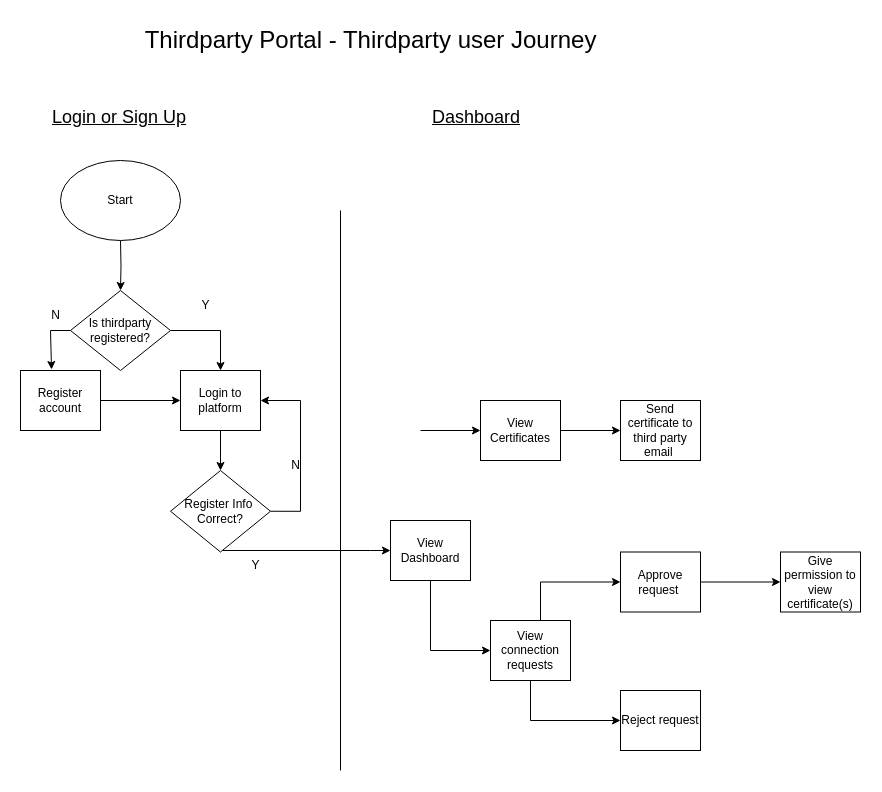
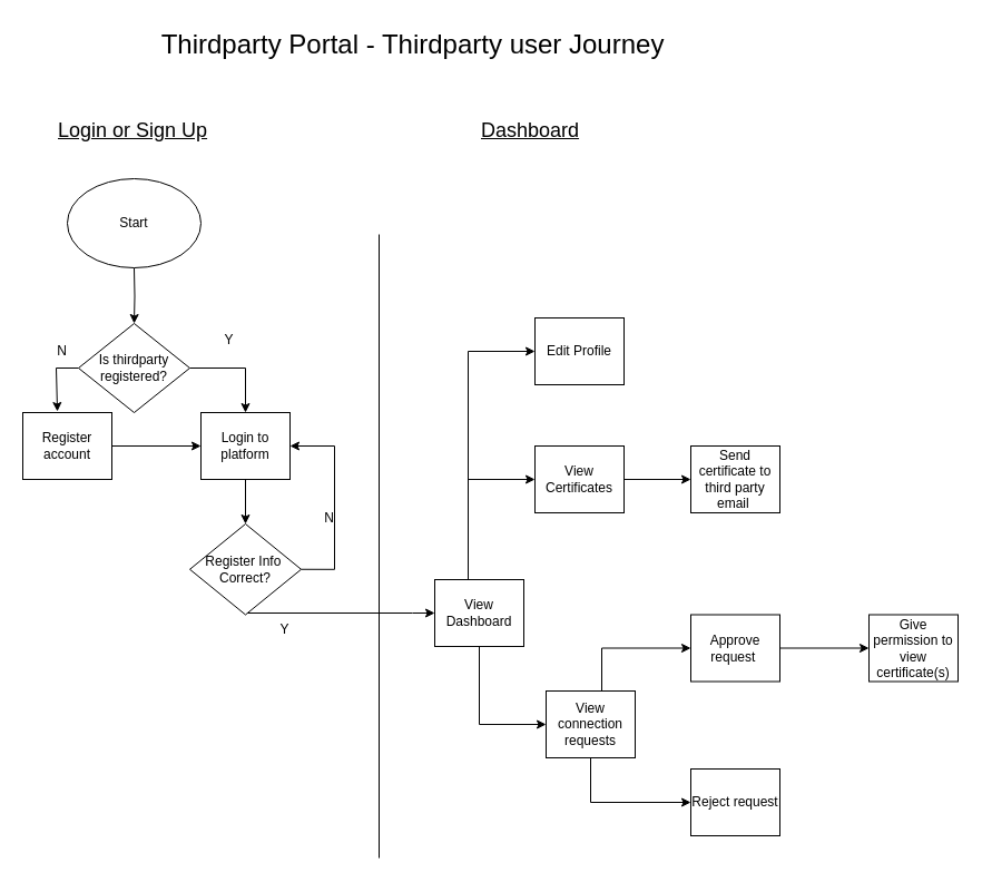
  <mxCell id="0" />
  <mxCell id="1" parent="0" />
  <mxCell id="2" value="&lt;font style=&quot;font-size: 24px;&quot;&gt;Thirdparty Portal - Thirdparty user Journey&lt;/font&gt;" style="text;html=1;align=center;verticalAlign=middle;resizable=0;points=[];autosize=1;strokeColor=none;fillColor=none;" vertex="1" parent="1"><mxGeometry x="130" y="20" width="480" height="40" as="geometry" /></mxCell>
  <mxCell id="3" value="&lt;span style=&quot;color: rgb(0, 0, 0); font-family: Helvetica; font-style: normal; font-variant-ligatures: normal; font-variant-caps: normal; font-weight: 400; letter-spacing: normal; orphans: 2; text-align: center; text-indent: 0px; text-transform: none; widows: 2; word-spacing: 0px; -webkit-text-stroke-width: 0px; white-space: normal; background-color: rgb(251, 251, 251); text-decoration-thickness: initial; text-decoration-style: initial; text-decoration-color: initial; float: none; display: inline !important;&quot;&gt;&lt;font style=&quot;font-size: 18px;&quot;&gt;&lt;u&gt;Login or Sign Up&lt;/u&gt;&lt;/font&gt;&lt;/span&gt;" style="text;whiteSpace=wrap;html=1;" vertex="1" parent="1"><mxGeometry x="50" y="100" width="330" height="40" as="geometry" /></mxCell>
  <mxCell id="4" value="&lt;div style=&quot;text-align: center;&quot;&gt;&lt;span style=&quot;background-color: initial;&quot;&gt;&lt;font style=&quot;font-size: 18px;&quot;&gt;&lt;u&gt;Dashboard&lt;/u&gt;&lt;/font&gt;&lt;/span&gt;&lt;/div&gt;" style="text;whiteSpace=wrap;html=1;" vertex="1" parent="1"><mxGeometry x="430" y="100" width="330" height="40" as="geometry" /></mxCell>
  <mxCell id="5" style="edgeStyle=orthogonalEdgeStyle;rounded=0;orthogonalLoop=1;jettySize=auto;html=1;entryX=0.5;entryY=0;entryDx=0;entryDy=0;" edge="1" parent="1" target="8"><mxGeometry relative="1" as="geometry"><mxPoint x="120" y="240" as="sourcePoint" /></mxGeometry></mxCell>
  <mxCell id="6" style="edgeStyle=orthogonalEdgeStyle;rounded=0;orthogonalLoop=1;jettySize=auto;html=1;entryX=0.388;entryY=-0.017;entryDx=0;entryDy=0;entryPerimeter=0;" edge="1" parent="1" source="8" target="14"><mxGeometry relative="1" as="geometry"><mxPoint x="50" y="370" as="targetPoint" /><Array as="points"><mxPoint x="50" y="330" /></Array></mxGeometry></mxCell>
  <mxCell id="7" style="edgeStyle=orthogonalEdgeStyle;rounded=0;orthogonalLoop=1;jettySize=auto;html=1;entryX=0.5;entryY=0;entryDx=0;entryDy=0;" edge="1" parent="1" source="8" target="16"><mxGeometry relative="1" as="geometry" /></mxCell>
  <mxCell id="8" value="Is thirdparty registered?" style="rhombus;whiteSpace=wrap;html=1;" vertex="1" parent="1"><mxGeometry x="70" y="290" width="100" height="80" as="geometry" /></mxCell>
  <mxCell id="9" style="edgeStyle=orthogonalEdgeStyle;rounded=0;orthogonalLoop=1;jettySize=auto;html=1;entryX=1;entryY=0.5;entryDx=0;entryDy=0;exitX=1;exitY=0.5;exitDx=0;exitDy=0;" edge="1" parent="1" source="11" target="16"><mxGeometry relative="1" as="geometry"><mxPoint x="330" y="390" as="targetPoint" /><mxPoint x="320" y="500.75" as="sourcePoint" /><Array as="points"><mxPoint x="300" y="511" /><mxPoint x="300" y="400" /></Array></mxGeometry></mxCell>
  <mxCell id="10" style="edgeStyle=orthogonalEdgeStyle;rounded=0;orthogonalLoop=1;jettySize=auto;html=1;" edge="1" parent="1" source="11" target="23"><mxGeometry relative="1" as="geometry"><Array as="points"><mxPoint x="370" y="550" /><mxPoint x="370" y="550" /></Array></mxGeometry></mxCell>
  <mxCell id="11" value="Register Info&amp;nbsp;&lt;div&gt;Correct?&lt;/div&gt;" style="rhombus;whiteSpace=wrap;html=1;" vertex="1" parent="1"><mxGeometry x="170" y="470" width="100" height="81.5" as="geometry" /></mxCell>
  <mxCell id="12" style="edgeStyle=orthogonalEdgeStyle;rounded=0;orthogonalLoop=1;jettySize=auto;html=1;" edge="1" parent="1"><mxGeometry relative="1" as="geometry"><mxPoint x="515" y="230" as="targetPoint" /><mxPoint x="515" y="230" as="sourcePoint" /></mxGeometry></mxCell>
  <mxCell id="13" style="edgeStyle=orthogonalEdgeStyle;rounded=0;orthogonalLoop=1;jettySize=auto;html=1;entryX=0;entryY=0.5;entryDx=0;entryDy=0;" edge="1" parent="1" source="14" target="16"><mxGeometry relative="1" as="geometry" /></mxCell>
  <mxCell id="14" value="Register account" style="rounded=0;whiteSpace=wrap;html=1;" vertex="1" parent="1"><mxGeometry x="20" y="370" width="80" height="60" as="geometry" /></mxCell>
  <mxCell id="15" style="edgeStyle=orthogonalEdgeStyle;rounded=0;orthogonalLoop=1;jettySize=auto;html=1;entryX=0.5;entryY=0;entryDx=0;entryDy=0;" edge="1" parent="1" source="16" target="11"><mxGeometry relative="1" as="geometry" /></mxCell>
  <mxCell id="16" value="Login to platform" style="rounded=0;whiteSpace=wrap;html=1;" vertex="1" parent="1"><mxGeometry x="180" y="370" width="80" height="60" as="geometry" /></mxCell>
  <mxCell id="17" value="N" style="text;html=1;align=center;verticalAlign=middle;resizable=0;points=[];autosize=1;strokeColor=none;fillColor=none;" vertex="1" parent="1"><mxGeometry x="40" y="300" width="30" height="30" as="geometry" /></mxCell>
  <mxCell id="18" value="N" style="text;html=1;align=center;verticalAlign=middle;resizable=0;points=[];autosize=1;strokeColor=none;fillColor=none;" vertex="1" parent="1"><mxGeometry x="280" y="450" width="30" height="30" as="geometry" /></mxCell>
  <mxCell id="19" value="Y" style="text;html=1;align=center;verticalAlign=middle;resizable=0;points=[];autosize=1;strokeColor=none;fillColor=none;" vertex="1" parent="1"><mxGeometry x="190" y="290" width="30" height="30" as="geometry" /></mxCell>
  <mxCell id="20" value="" style="endArrow=none;html=1;rounded=0;" edge="1" parent="1"><mxGeometry width="50" height="50" relative="1" as="geometry"><mxPoint x="340" y="770" as="sourcePoint" /><mxPoint x="340" y="210" as="targetPoint" /></mxGeometry></mxCell>
  <mxCell id="21" style="edgeStyle=orthogonalEdgeStyle;rounded=0;orthogonalLoop=1;jettySize=auto;html=1;entryX=0;entryY=0.5;entryDx=0;entryDy=0;" edge="1" parent="1" target="28"><mxGeometry relative="1" as="geometry"><mxPoint x="410" y="570" as="sourcePoint" /><mxPoint x="430" y="670" as="targetPoint" /><Array as="points"><mxPoint x="410" y="571" /><mxPoint x="430" y="571" /><mxPoint x="430" y="650" /></Array></mxGeometry></mxCell>
+ <mxCell id="22" style="edgeStyle=orthogonalEdgeStyle;rounded=0;orthogonalLoop=1;jettySize=auto;html=1;entryX=0;entryY=0.5;entryDx=0;entryDy=0;" edge="1" parent="1" source="23" target="34"><mxGeometry relative="1" as="geometry"><Array as="points"><mxPoint x="420" y="315" /></Array></mxGeometry></mxCell>
  <mxCell id="23" value="View Dashboard" style="rounded=0;whiteSpace=wrap;html=1;" vertex="1" parent="1"><mxGeometry x="390" y="520" width="80" height="60" as="geometry" /></mxCell>
  <mxCell id="24" style="edgeStyle=orthogonalEdgeStyle;rounded=0;orthogonalLoop=1;jettySize=auto;html=1;exitX=1;exitY=0.5;exitDx=0;exitDy=0;entryX=0;entryY=0.5;entryDx=0;entryDy=0;" edge="1" parent="1" source="25" target="33"><mxGeometry relative="1" as="geometry" /></mxCell>
  <mxCell id="25" value="View Certificates" style="rounded=0;whiteSpace=wrap;html=1;" vertex="1" parent="1"><mxGeometry x="480" y="400" width="80" height="60" as="geometry" /></mxCell>
  <mxCell id="26" style="edgeStyle=orthogonalEdgeStyle;rounded=0;orthogonalLoop=1;jettySize=auto;html=1;entryX=0;entryY=0.5;entryDx=0;entryDy=0;" edge="1" parent="1" target="30"><mxGeometry relative="1" as="geometry"><mxPoint x="569" y="620" as="sourcePoint" /><mxPoint x="619" y="551.5" as="targetPoint" /><Array as="points"><mxPoint x="540" y="620" /><mxPoint x="540" y="582" /></Array></mxGeometry></mxCell>
  <mxCell id="27" style="edgeStyle=orthogonalEdgeStyle;rounded=0;orthogonalLoop=1;jettySize=auto;html=1;entryX=0;entryY=0.5;entryDx=0;entryDy=0;" edge="1" parent="1" source="28" target="31"><mxGeometry relative="1" as="geometry"><Array as="points"><mxPoint x="530" y="720" /></Array></mxGeometry></mxCell>
  <mxCell id="28" value="View connection requests" style="rounded=0;whiteSpace=wrap;html=1;" vertex="1" parent="1"><mxGeometry x="490" y="620" width="80" height="60" as="geometry" /></mxCell>
  <mxCell id="29" style="edgeStyle=orthogonalEdgeStyle;rounded=0;orthogonalLoop=1;jettySize=auto;html=1;" edge="1" parent="1" source="30" target="32"><mxGeometry relative="1" as="geometry" /></mxCell>
  <mxCell id="30" value="Approve request&amp;nbsp;" style="rounded=0;whiteSpace=wrap;html=1;" vertex="1" parent="1"><mxGeometry x="620" y="551.5" width="80" height="60" as="geometry" /></mxCell>
  <mxCell id="31" value="Reject request" style="rounded=0;whiteSpace=wrap;html=1;" vertex="1" parent="1"><mxGeometry x="620" y="690" width="80" height="60" as="geometry" /></mxCell>
  <mxCell id="32" value="Give permission to view certificate(s)" style="rounded=0;whiteSpace=wrap;html=1;" vertex="1" parent="1"><mxGeometry x="780" y="551.5" width="80" height="60" as="geometry" /></mxCell>
  <mxCell id="33" value="Send certificate to third party email&amp;nbsp;" style="rounded=0;whiteSpace=wrap;html=1;" vertex="1" parent="1"><mxGeometry x="620" y="400" width="80" height="60" as="geometry" /></mxCell>
+ <mxCell id="34" value="Edit Profile" style="rounded=0;whiteSpace=wrap;html=1;" vertex="1" parent="1"><mxGeometry x="480" y="285" width="80" height="60" as="geometry" /></mxCell>
  <mxCell id="35" value="" style="endArrow=classic;html=1;rounded=0;entryX=0;entryY=0.5;entryDx=0;entryDy=0;" edge="1" parent="1" target="25"><mxGeometry width="50" height="50" relative="1" as="geometry"><mxPoint x="420" y="430" as="sourcePoint" /><mxPoint x="470" y="380" as="targetPoint" /></mxGeometry></mxCell>
  <mxCell id="36" value="Y" style="text;html=1;align=center;verticalAlign=middle;resizable=0;points=[];autosize=1;strokeColor=none;fillColor=none;" vertex="1" parent="1"><mxGeometry x="240" y="550" width="30" height="30" as="geometry" /></mxCell>
  <mxCell id="37" value="Start" style="ellipse;whiteSpace=wrap;html=1;" vertex="1" parent="1"><mxGeometry x="60" y="160" width="120" height="80" as="geometry" /></mxCell>
